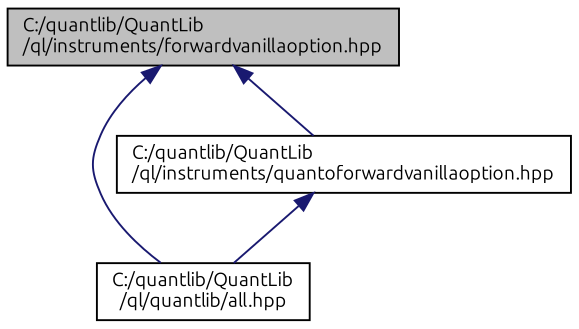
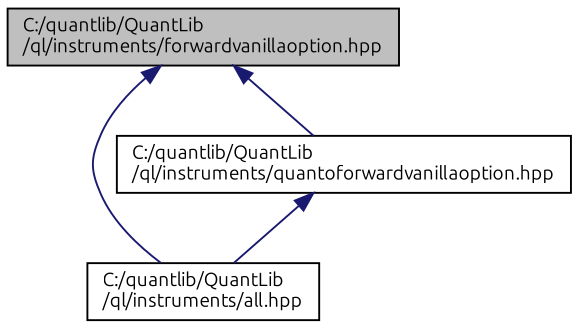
  digraph {
    fontname=Ubuntu
    node [color=black fillcolor=white fontname=Ubuntu fontsize=10 shape=record style=filled]
    edge [color=midnightblue dir=back fontname=Ubuntu fontsize=10 labelfontname=Helvetica labelfontsize=10 style=solid]
    n1 [fillcolor=grey75 fontcolor=black height=0.2 label="C:/quantlib/QuantLib\l/ql/instruments/forwardvanillaoption.hpp" width=0.4]
-   n2 [height=0.2 label="C:/quantlib/QuantLib\l/ql/quantlib/all.hpp" width=0.4]
+   n2 [height=0.2 label="C:/quantlib/QuantLib\l/ql/instruments/all.hpp" width=0.4]
    n3 [height=0.2 label="C:/quantlib/QuantLib\l/ql/instruments/quantoforwardvanillaoption.hpp" width=0.4]
    n1 -> n2
    n1 -> n3
    n3 -> n2
  }
